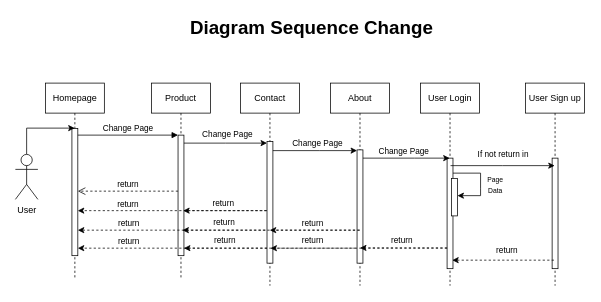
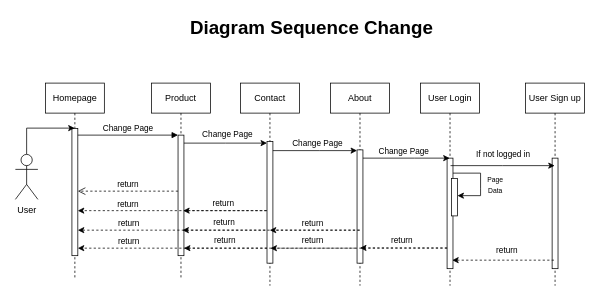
  <mxCell id="0" />
  <mxCell id="1" parent="0" />
  <mxCell id="2" value="&lt;span style=&quot;font-size: 11px; text-wrap: nowrap; background-color: rgb(255, 255, 255);&quot;&gt;Change Page&lt;/span&gt;" style="text;strokeColor=none;align=center;fillColor=none;html=1;verticalAlign=middle;whiteSpace=wrap;rounded=0;" vertex="1" parent="1"><mxGeometry x="273" y="164" width="60" height="30" as="geometry" /></mxCell>
  <mxCell id="3" value="" style="group" connectable="0" vertex="1" parent="1"><mxGeometry x="60" y="110" width="220" height="260" as="geometry" /></mxCell>
  <mxCell id="4" value="Homepage" style="shape=umlLifeline;perimeter=lifelinePerimeter;whiteSpace=wrap;html=1;container=0;dropTarget=0;collapsible=0;recursiveResize=0;outlineConnect=0;portConstraint=eastwest;newEdgeStyle={&quot;edgeStyle&quot;:&quot;elbowEdgeStyle&quot;,&quot;elbow&quot;:&quot;vertical&quot;,&quot;curved&quot;:0,&quot;rounded&quot;:0};" vertex="1" parent="3"><mxGeometry width="78.571" height="260" as="geometry" /></mxCell>
  <mxCell id="5" value="" style="html=1;points=[];perimeter=orthogonalPerimeter;outlineConnect=0;targetShapes=umlLifeline;portConstraint=eastwest;newEdgeStyle={&quot;edgeStyle&quot;:&quot;elbowEdgeStyle&quot;,&quot;elbow&quot;:&quot;vertical&quot;,&quot;curved&quot;:0,&quot;rounded&quot;:0};" vertex="1" parent="4"><mxGeometry x="35.36" y="60.67" width="7.86" height="169.33" as="geometry" /></mxCell>
  <mxCell id="6" value="Product" style="shape=umlLifeline;perimeter=lifelinePerimeter;whiteSpace=wrap;html=1;container=0;dropTarget=0;collapsible=0;recursiveResize=0;outlineConnect=0;portConstraint=eastwest;newEdgeStyle={&quot;edgeStyle&quot;:&quot;elbowEdgeStyle&quot;,&quot;elbow&quot;:&quot;vertical&quot;,&quot;curved&quot;:0,&quot;rounded&quot;:0};" vertex="1" parent="3"><mxGeometry x="141.429" width="78.571" height="260" as="geometry" /></mxCell>
  <mxCell id="7" value="" style="html=1;points=[];perimeter=orthogonalPerimeter;outlineConnect=0;targetShapes=umlLifeline;portConstraint=eastwest;newEdgeStyle={&quot;edgeStyle&quot;:&quot;elbowEdgeStyle&quot;,&quot;elbow&quot;:&quot;vertical&quot;,&quot;curved&quot;:0,&quot;rounded&quot;:0};" vertex="1" parent="6"><mxGeometry x="35.36" y="69.33" width="7.86" height="160.67" as="geometry" /></mxCell>
  <mxCell id="8" value="Change Page" style="html=1;verticalAlign=bottom;endArrow=block;edgeStyle=elbowEdgeStyle;elbow=vertical;curved=0;rounded=0;" edge="1" parent="3" source="5" target="7"><mxGeometry relative="1" as="geometry"><mxPoint x="121.786" y="78" as="sourcePoint" /><Array as="points"><mxPoint x="110" y="69.333" /></Array></mxGeometry></mxCell>
  <mxCell id="9" value="return" style="html=1;verticalAlign=bottom;endArrow=open;dashed=1;endSize=8;edgeStyle=elbowEdgeStyle;elbow=vertical;curved=0;rounded=0;" edge="1" parent="3"><mxGeometry relative="1" as="geometry"><mxPoint x="43.22" y="144" as="targetPoint" /><Array as="points"><mxPoint x="118" y="144" /></Array><mxPoint x="176.789" y="144" as="sourcePoint" /></mxGeometry></mxCell>
  <mxCell id="10" value="&lt;font style=&quot;font-size: 11px;&quot;&gt;return&lt;/font&gt;" style="text;html=1;align=center;verticalAlign=middle;resizable=0;points=[];autosize=1;strokeColor=none;fillColor=none;" vertex="1" parent="3"><mxGeometry x="85.43" y="147" width="50" height="30" as="geometry" /></mxCell>
  <mxCell id="11" value="&lt;font style=&quot;font-size: 11px;&quot;&gt;return&lt;/font&gt;" style="text;html=1;align=center;verticalAlign=middle;resizable=0;points=[];autosize=1;strokeColor=none;fillColor=none;" vertex="1" parent="3"><mxGeometry x="86.43" y="172" width="50" height="30" as="geometry" /></mxCell>
  <mxCell id="12" value="&lt;font style=&quot;font-size: 11px;&quot;&gt;return&lt;/font&gt;" style="text;html=1;align=center;verticalAlign=middle;resizable=0;points=[];autosize=1;strokeColor=none;fillColor=none;" vertex="1" parent="3"><mxGeometry x="86.43" y="196" width="50" height="30" as="geometry" /></mxCell>
  <mxCell id="13" value="Contact" style="shape=umlLifeline;perimeter=lifelinePerimeter;whiteSpace=wrap;html=1;container=0;dropTarget=0;collapsible=0;recursiveResize=0;outlineConnect=0;portConstraint=eastwest;newEdgeStyle={&quot;edgeStyle&quot;:&quot;elbowEdgeStyle&quot;,&quot;elbow&quot;:&quot;vertical&quot;,&quot;curved&quot;:0,&quot;rounded&quot;:0};" vertex="1" parent="1"><mxGeometry x="320" y="110" width="78.57" height="270" as="geometry" /></mxCell>
  <mxCell id="14" value="" style="html=1;points=[];perimeter=orthogonalPerimeter;outlineConnect=0;targetShapes=umlLifeline;portConstraint=eastwest;newEdgeStyle={&quot;edgeStyle&quot;:&quot;elbowEdgeStyle&quot;,&quot;elbow&quot;:&quot;vertical&quot;,&quot;curved&quot;:0,&quot;rounded&quot;:0};" vertex="1" parent="13"><mxGeometry x="35.36" y="78" width="7.86" height="162" as="geometry" /></mxCell>
  <mxCell id="15" value="About" style="shape=umlLifeline;perimeter=lifelinePerimeter;whiteSpace=wrap;html=1;container=0;dropTarget=0;collapsible=0;recursiveResize=0;outlineConnect=0;portConstraint=eastwest;newEdgeStyle={&quot;edgeStyle&quot;:&quot;elbowEdgeStyle&quot;,&quot;elbow&quot;:&quot;vertical&quot;,&quot;curved&quot;:0,&quot;rounded&quot;:0};" vertex="1" parent="1"><mxGeometry x="440" y="110" width="78.57" height="270" as="geometry" /></mxCell>
  <mxCell id="16" value="" style="html=1;points=[];perimeter=orthogonalPerimeter;outlineConnect=0;targetShapes=umlLifeline;portConstraint=eastwest;newEdgeStyle={&quot;edgeStyle&quot;:&quot;elbowEdgeStyle&quot;,&quot;elbow&quot;:&quot;vertical&quot;,&quot;curved&quot;:0,&quot;rounded&quot;:0};" vertex="1" parent="15"><mxGeometry x="35.36" y="89" width="7.86" height="151" as="geometry" /></mxCell>
  <mxCell id="17" value="User Login" style="shape=umlLifeline;perimeter=lifelinePerimeter;whiteSpace=wrap;html=1;container=0;dropTarget=0;collapsible=0;recursiveResize=0;outlineConnect=0;portConstraint=eastwest;newEdgeStyle={&quot;edgeStyle&quot;:&quot;elbowEdgeStyle&quot;,&quot;elbow&quot;:&quot;vertical&quot;,&quot;curved&quot;:0,&quot;rounded&quot;:0};" vertex="1" parent="1"><mxGeometry x="560" y="110" width="78.57" height="270" as="geometry" /></mxCell>
  <mxCell id="18" value="" style="html=1;points=[];perimeter=orthogonalPerimeter;outlineConnect=0;targetShapes=umlLifeline;portConstraint=eastwest;newEdgeStyle={&quot;edgeStyle&quot;:&quot;elbowEdgeStyle&quot;,&quot;elbow&quot;:&quot;vertical&quot;,&quot;curved&quot;:0,&quot;rounded&quot;:0};" vertex="1" parent="17"><mxGeometry x="35.357" y="100.003" width="7.857" height="147.333" as="geometry" /></mxCell>
  <mxCell id="19" value="" style="html=1;points=[];perimeter=orthogonalPerimeter;outlineConnect=0;targetShapes=umlLifeline;portConstraint=eastwest;newEdgeStyle={&quot;edgeStyle&quot;:&quot;elbowEdgeStyle&quot;,&quot;elbow&quot;:&quot;vertical&quot;,&quot;curved&quot;:0,&quot;rounded&quot;:0};" vertex="1" parent="17"><mxGeometry x="41.36" y="127" width="7.86" height="50" as="geometry" /></mxCell>
  <mxCell id="20" value="" style="endArrow=classic;html=1;rounded=0;" edge="1" parent="1" source="7" target="14"><mxGeometry width="50" height="50" relative="1" as="geometry"><mxPoint x="250" y="200" as="sourcePoint" /><mxPoint x="350" y="190" as="targetPoint" /><Array as="points"><mxPoint x="300" y="190" /></Array></mxGeometry></mxCell>
  <mxCell id="21" value="" style="endArrow=classic;html=1;rounded=0;" edge="1" parent="1" source="14" target="16"><mxGeometry width="50" height="50" relative="1" as="geometry"><mxPoint x="370" y="200" as="sourcePoint" /><mxPoint x="470" y="200" as="targetPoint" /><Array as="points"><mxPoint x="425" y="200" /></Array></mxGeometry></mxCell>
  <mxCell id="22" value="" style="endArrow=classic;html=1;rounded=0;" edge="1" parent="1" source="16" target="17"><mxGeometry width="50" height="50" relative="1" as="geometry"><mxPoint x="490" y="210" as="sourcePoint" /><mxPoint x="602" y="210" as="targetPoint" /><Array as="points"><mxPoint x="552" y="210" /></Array></mxGeometry></mxCell>
  <mxCell id="23" style="edgeStyle=orthogonalEdgeStyle;rounded=0;orthogonalLoop=1;jettySize=auto;html=1;" edge="1" parent="1" source="24" target="5"><mxGeometry relative="1" as="geometry"><Array as="points"><mxPoint x="99" y="170" /></Array></mxGeometry></mxCell>
  <mxCell id="24" value="User" style="shape=umlActor;verticalLabelPosition=bottom;verticalAlign=top;html=1;outlineConnect=0;" vertex="1" parent="1"><mxGeometry x="20" y="205" width="30" height="60" as="geometry" /></mxCell>
  <mxCell id="25" value="" style="endArrow=classic;html=1;rounded=0;dashed=1;" edge="1" parent="1" source="18" target="5"><mxGeometry width="50" height="50" relative="1" as="geometry"><mxPoint x="510" y="350" as="sourcePoint" /><mxPoint x="110" y="330" as="targetPoint" /><Array as="points"><mxPoint x="350" y="330" /></Array></mxGeometry></mxCell>
  <mxCell id="26" value="User Sign up" style="shape=umlLifeline;perimeter=lifelinePerimeter;whiteSpace=wrap;html=1;container=0;dropTarget=0;collapsible=0;recursiveResize=0;outlineConnect=0;portConstraint=eastwest;newEdgeStyle={&quot;edgeStyle&quot;:&quot;elbowEdgeStyle&quot;,&quot;elbow&quot;:&quot;vertical&quot;,&quot;curved&quot;:0,&quot;rounded&quot;:0};" vertex="1" parent="1"><mxGeometry x="700" y="110" width="78.57" height="270" as="geometry" /></mxCell>
  <mxCell id="27" value="" style="html=1;points=[];perimeter=orthogonalPerimeter;outlineConnect=0;targetShapes=umlLifeline;portConstraint=eastwest;newEdgeStyle={&quot;edgeStyle&quot;:&quot;elbowEdgeStyle&quot;,&quot;elbow&quot;:&quot;vertical&quot;,&quot;curved&quot;:0,&quot;rounded&quot;:0};" vertex="1" parent="26"><mxGeometry x="35.357" y="100.003" width="7.857" height="147.333" as="geometry" /></mxCell>
  <mxCell id="28" value="" style="endArrow=classic;html=1;rounded=0;" edge="1" parent="1" target="26"><mxGeometry width="50" height="50" relative="1" as="geometry"><mxPoint x="600" y="220" as="sourcePoint" /><mxPoint x="716" y="220" as="targetPoint" /><Array as="points"><mxPoint x="669" y="220" /></Array></mxGeometry></mxCell>
  <mxCell id="29" value="" style="endArrow=classic;html=1;rounded=0;" edge="1" parent="1" target="19"><mxGeometry width="50" height="50" relative="1" as="geometry"><mxPoint x="603.214" y="230" as="sourcePoint" /><mxPoint x="670" y="230" as="targetPoint" /><Array as="points"><mxPoint x="640" y="230" /><mxPoint x="640" y="250" /><mxPoint x="640" y="260" /></Array></mxGeometry></mxCell>
  <mxCell id="30" value="&lt;font style=&quot;font-size: 9px;&quot;&gt;Page Data&lt;/font&gt;" style="text;strokeColor=none;align=center;fillColor=none;html=1;verticalAlign=middle;whiteSpace=wrap;rounded=0;" vertex="1" parent="1"><mxGeometry x="640" y="242.5" width="40" height="5" as="geometry" /></mxCell>
  <mxCell id="31" value="&lt;font style=&quot;font-size: 11px;&quot;&gt;return&lt;/font&gt;" style="text;html=1;align=center;verticalAlign=middle;resizable=0;points=[];autosize=1;strokeColor=none;fillColor=none;" vertex="1" parent="1"><mxGeometry x="510" y="305" width="50" height="30" as="geometry" /></mxCell>
  <mxCell id="32" value="" style="endArrow=classic;html=1;rounded=0;dashed=1;" edge="1" parent="1"><mxGeometry width="50" height="50" relative="1" as="geometry"><mxPoint x="737.785" y="346" as="sourcePoint" /><mxPoint x="602.214" y="346" as="targetPoint" /></mxGeometry></mxCell>
  <mxCell id="33" value="&lt;font style=&quot;font-size: 11px;&quot;&gt;return&lt;/font&gt;" style="text;html=1;align=center;verticalAlign=middle;resizable=0;points=[];autosize=1;strokeColor=none;fillColor=none;" vertex="1" parent="1"><mxGeometry x="650" y="318" width="50" height="30" as="geometry" /></mxCell>
- <mxCell id="34" value="&lt;font style=&quot;font-size: 11px;&quot;&gt;If not return in&lt;/font&gt;" style="text;html=1;align=center;verticalAlign=middle;resizable=0;points=[];autosize=1;strokeColor=none;fillColor=none;" vertex="1" parent="1"><mxGeometry x="620" y="190" width="100" height="30" as="geometry" /></mxCell>
+ <mxCell id="34" value="&lt;font style=&quot;font-size: 11px;&quot;&gt;If not logged in&lt;/font&gt;" style="text;html=1;align=center;verticalAlign=middle;resizable=0;points=[];autosize=1;strokeColor=none;fillColor=none;" vertex="1" parent="1"><mxGeometry x="620" y="190" width="100" height="30" as="geometry" /></mxCell>
  <mxCell id="35" value="" style="endArrow=classic;html=1;rounded=0;dashed=1;" edge="1" parent="1"><mxGeometry width="50" height="50" relative="1" as="geometry"><mxPoint x="478.785" y="306" as="sourcePoint" /><mxPoint x="103.22" y="306" as="targetPoint" /><Array as="points"><mxPoint x="300" y="306" /></Array></mxGeometry></mxCell>
  <mxCell id="36" value="&lt;font style=&quot;font-size: 11px;&quot;&gt;return&lt;/font&gt;" style="text;html=1;align=center;verticalAlign=middle;resizable=0;points=[];autosize=1;strokeColor=none;fillColor=none;" vertex="1" parent="1"><mxGeometry x="390.57" y="282" width="50" height="30" as="geometry" /></mxCell>
  <mxCell id="37" value="" style="endArrow=classic;html=1;rounded=0;dashed=1;" edge="1" parent="1"><mxGeometry width="50" height="50" relative="1" as="geometry"><mxPoint x="355.36" y="280" as="sourcePoint" /><mxPoint x="103.22" y="280" as="targetPoint" /><Array as="points"><mxPoint x="230" y="280" /></Array></mxGeometry></mxCell>
  <mxCell id="38" value="&lt;font style=&quot;font-size: 11px;&quot;&gt;return&lt;/font&gt;" style="text;html=1;align=center;verticalAlign=middle;resizable=0;points=[];autosize=1;strokeColor=none;fillColor=none;" vertex="1" parent="1"><mxGeometry x="272" y="255" width="50" height="30" as="geometry" /></mxCell>
  <mxCell id="39" value="" style="endArrow=classic;html=1;rounded=0;entryX=0.59;entryY=0.877;entryDx=0;entryDy=0;entryPerimeter=0;dashed=1;" edge="1" parent="1" target="14"><mxGeometry width="50" height="50" relative="1" as="geometry"><mxPoint x="473.25" y="330" as="sourcePoint" /><mxPoint x="357.89" y="330" as="targetPoint" /></mxGeometry></mxCell>
  <mxCell id="40" value="&lt;font style=&quot;font-size: 11px;&quot;&gt;return&lt;/font&gt;" style="text;html=1;align=center;verticalAlign=middle;resizable=0;points=[];autosize=1;strokeColor=none;fillColor=none;" vertex="1" parent="1"><mxGeometry x="390.57" y="305" width="50" height="30" as="geometry" /></mxCell>
  <mxCell id="41" value="" style="endArrow=classic;html=1;rounded=0;dashed=1;" edge="1" parent="1"><mxGeometry width="50" height="50" relative="1" as="geometry"><mxPoint x="478.785" y="306" as="sourcePoint" /><mxPoint x="359.095" y="306" as="targetPoint" /><Array as="points"><mxPoint x="420" y="306" /></Array></mxGeometry></mxCell>
  <mxCell id="42" value="" style="endArrow=classic;html=1;rounded=0;dashed=1;" edge="1" parent="1"><mxGeometry width="50" height="50" relative="1" as="geometry"><mxPoint x="595.357" y="329.67" as="sourcePoint" /><mxPoint x="479.309" y="329.67" as="targetPoint" /></mxGeometry></mxCell>
  <mxCell id="43" value="" style="endArrow=classic;html=1;rounded=0;dashed=1;" edge="1" parent="1"><mxGeometry width="50" height="50" relative="1" as="geometry"><mxPoint x="353.36" y="306" as="sourcePoint" /><mxPoint x="242.649" y="306" as="targetPoint" /><Array as="points"><mxPoint x="318" y="306" /></Array></mxGeometry></mxCell>
  <mxCell id="44" value="&lt;font style=&quot;font-size: 11px;&quot;&gt;return&lt;/font&gt;" style="text;html=1;align=center;verticalAlign=middle;resizable=0;points=[];autosize=1;strokeColor=none;fillColor=none;" vertex="1" parent="1"><mxGeometry x="273" y="280" width="50" height="30" as="geometry" /></mxCell>
  <mxCell id="45" value="" style="endArrow=classic;html=1;rounded=0;dashed=1;" edge="1" parent="1"><mxGeometry width="50" height="50" relative="1" as="geometry"><mxPoint x="354.36" y="280" as="sourcePoint" /><mxPoint x="243.649" y="280" as="targetPoint" /><Array as="points"><mxPoint x="319" y="280" /></Array></mxGeometry></mxCell>
  <mxCell id="46" value="" style="endArrow=classic;html=1;rounded=0;dashed=1;" edge="1" parent="1"><mxGeometry width="50" height="50" relative="1" as="geometry"><mxPoint x="355.36" y="330" as="sourcePoint" /><mxPoint x="244.649" y="330" as="targetPoint" /><Array as="points"><mxPoint x="320" y="330" /></Array></mxGeometry></mxCell>
  <mxCell id="47" value="&lt;font style=&quot;font-size: 11px;&quot;&gt;return&lt;/font&gt;" style="text;html=1;align=center;verticalAlign=middle;resizable=0;points=[];autosize=1;strokeColor=none;fillColor=none;" vertex="1" parent="1"><mxGeometry x="274" y="304" width="50" height="30" as="geometry" /></mxCell>
  <mxCell id="48" value="&lt;span style=&quot;font-size: 11px; text-wrap: nowrap; background-color: rgb(255, 255, 255);&quot;&gt;Change Page&lt;/span&gt;" style="text;strokeColor=none;align=center;fillColor=none;html=1;verticalAlign=middle;whiteSpace=wrap;rounded=0;" vertex="1" parent="1"><mxGeometry x="393" y="175" width="60" height="30" as="geometry" /></mxCell>
  <mxCell id="49" value="&lt;span style=&quot;font-size: 11px; text-wrap: nowrap; background-color: rgb(255, 255, 255);&quot;&gt;Change Page&lt;/span&gt;" style="text;strokeColor=none;align=center;fillColor=none;html=1;verticalAlign=middle;whiteSpace=wrap;rounded=0;" vertex="1" parent="1"><mxGeometry x="508" y="186" width="60" height="30" as="geometry" /></mxCell>
  <mxCell id="50" value="&lt;font size=&quot;1&quot; style=&quot;&quot;&gt;&lt;b style=&quot;font-size: 25px;&quot;&gt;Diagram Sequence Change&lt;/b&gt;&lt;/font&gt;" style="text;strokeColor=none;align=center;fillColor=none;html=1;verticalAlign=middle;whiteSpace=wrap;rounded=0;" vertex="1" parent="1"><mxGeometry x="248.36" y="20" width="334.43" height="30" as="geometry" /></mxCell>
